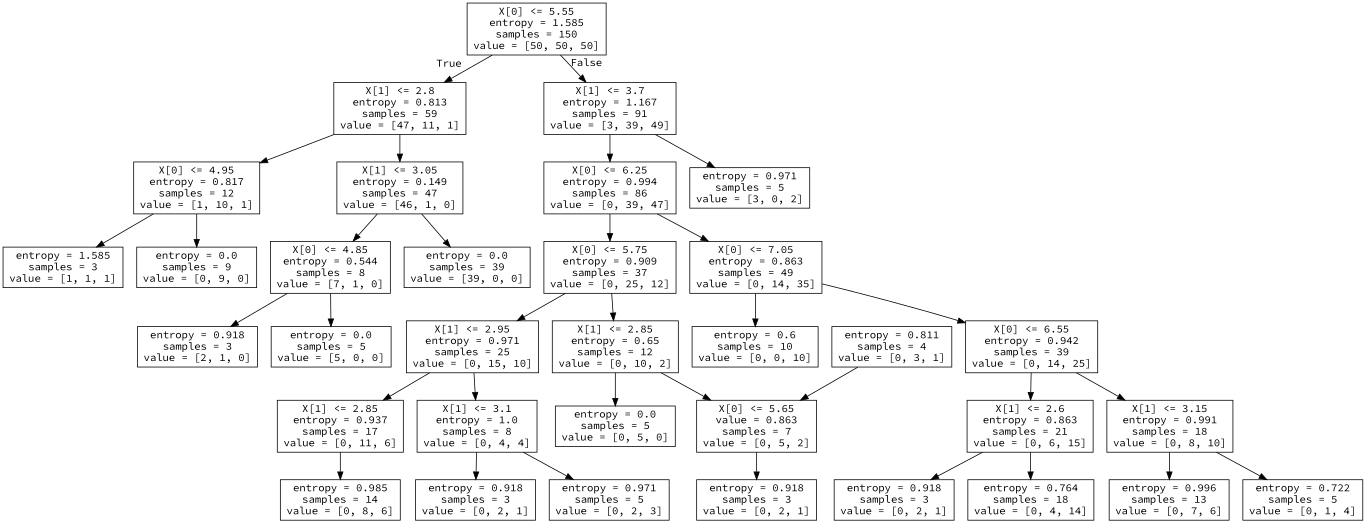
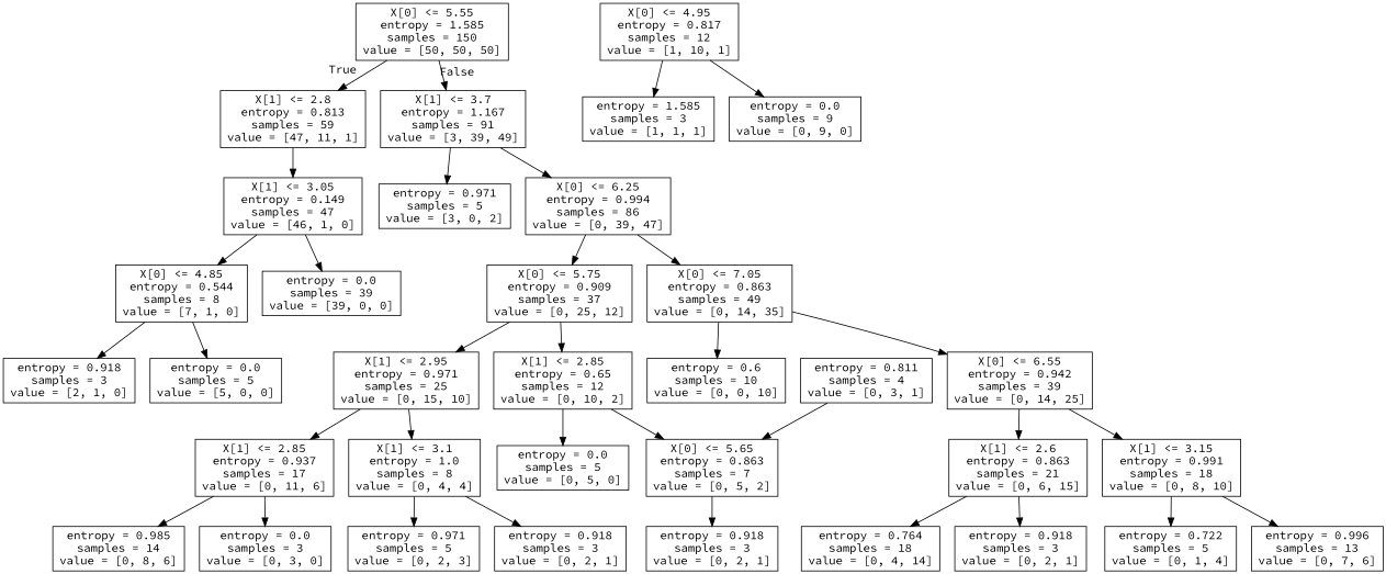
  digraph {
    fontname="Source Code Pro"
    node [fontname="Source Code Pro" shape=box]
    edge [fontname="Source Code Pro"]
    n1 [label="X[0] <= 5.55\nentropy = 1.585\nsamples = 150\nvalue = [50, 50, 50]"]
    n2 [label="X[1] <= 2.8\nentropy = 0.813\nsamples = 59\nvalue = [47, 11, 1]"]
    n3 [label="X[1] <= 3.7\nentropy = 1.167\nsamples = 91\nvalue = [3, 39, 49]"]
    n4 [label="X[0] <= 4.95\nentropy = 0.817\nsamples = 12\nvalue = [1, 10, 1]"]
    n5 [label="X[1] <= 3.05\nentropy = 0.149\nsamples = 47\nvalue = [46, 1, 0]"]
    n6 [label="X[0] <= 6.25\nentropy = 0.994\nsamples = 86\nvalue = [0, 39, 47]"]
    n7 [label="entropy = 0.971\nsamples = 5\nvalue = [3, 0, 2]"]
    n8 [label="entropy = 1.585\nsamples = 3\nvalue = [1, 1, 1]"]
    n9 [label="entropy = 0.0\nsamples = 9\nvalue = [0, 9, 0]"]
    n10 [label="X[0] <= 4.85\nentropy = 0.544\nsamples = 8\nvalue = [7, 1, 0]"]
    n11 [label="entropy = 0.0\nsamples = 39\nvalue = [39, 0, 0]"]
    n12 [label="entropy = 0.0\nsamples = 5\nvalue = [5, 0, 0]"]
    n13 [label="entropy = 0.918\nsamples = 3\nvalue = [2, 1, 0]"]
    n14 [label="X[0] <= 5.75\nentropy = 0.909\nsamples = 37\nvalue = [0, 25, 12]"]
    n15 [label="X[0] <= 7.05\nentropy = 0.863\nsamples = 49\nvalue = [0, 14, 35]"]
    n16 [label="X[1] <= 2.85\nentropy = 0.65\nsamples = 12\nvalue = [0, 10, 2]"]
    n17 [label="X[1] <= 2.95\nentropy = 0.971\nsamples = 25\nvalue = [0, 15, 10]"]
    n18 [label="X[0] <= 6.55\nentropy = 0.942\nsamples = 39\nvalue = [0, 14, 25]"]
    n19 [label="entropy = 0.6\nsamples = 10\nvalue = [0, 0, 10]"]
-   n20 [label="X[0] <= 5.65\nvalue = 0.863\nsamples = 7\nvalue = [0, 5, 2]"]
+   n20 [label="X[0] <= 5.65\nentropy = 0.863\nsamples = 7\nvalue = [0, 5, 2]"]
    n21 [label="entropy = 0.0\nsamples = 5\nvalue = [0, 5, 0]"]
    n22 [label="X[1] <= 2.85\nentropy = 0.937\nsamples = 17\nvalue = [0, 11, 6]"]
    n23 [label="X[1] <= 3.1\nentropy = 1.0\nsamples = 8\nvalue = [0, 4, 4]"]
    n24 [label="entropy = 0.918\nsamples = 3\nvalue = [0, 2, 1]"]
    n25 [label="entropy = 0.811\nsamples = 4\nvalue = [0, 3, 1]"]
    n26 [label="entropy = 0.985\nsamples = 14\nvalue = [0, 8, 6]"]
+   n27 [label="entropy = 0.0\nsamples = 3\nvalue = [0, 3, 0]"]
    n28 [label="entropy = 0.971\nsamples = 5\nvalue = [0, 2, 3]"]
    n29 [label="entropy = 0.918\nsamples = 3\nvalue = [0, 2, 1]"]
    n30 [label="X[1] <= 2.6\nentropy = 0.863\nsamples = 21\nvalue = [0, 6, 15]"]
    n31 [label="X[1] <= 3.15\nentropy = 0.991\nsamples = 18\nvalue = [0, 8, 10]"]
    n32 [label="entropy = 0.918\nsamples = 3\nvalue = [0, 2, 1]"]
    n33 [label="entropy = 0.764\nsamples = 18\nvalue = [0, 4, 14]"]
    n34 [label="entropy = 0.996\nsamples = 13\nvalue = [0, 7, 6]"]
    n35 [label="entropy = 0.722\nsamples = 5\nvalue = [0, 1, 4]"]
    n1 -> n2 [headlabel=True labelangle=45 labeldistance=2.5]
    n1 -> n3 [headlabel=False labelangle=-45 labeldistance=2.5]
-   n2 -> n4
    n2 -> n5
    n3 -> n6
    n3 -> n7
    n4 -> n8
    n4 -> n9
    n5 -> n10
    n5 -> n11
    n6 -> n14
    n6 -> n15
    n10 -> n12
    n10 -> n13
    n14 -> n16
    n14 -> n17
    n15 -> n18
    n15 -> n19
    n16 -> n20
    n16 -> n21
    n17 -> n22
    n17 -> n23
    n18 -> n30
    n18 -> n31
    n20 -> n24
    n22 -> n26
+   n22 -> n27
    n23 -> n28
    n23 -> n29
    n25 -> n20
    n30 -> n32
    n30 -> n33
    n31 -> n34
    n31 -> n35
  }
